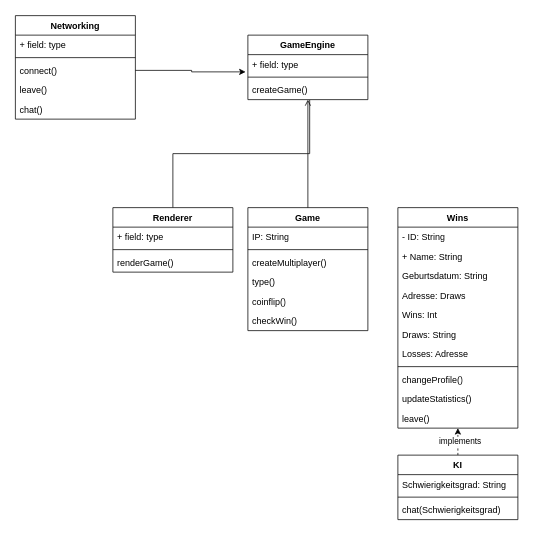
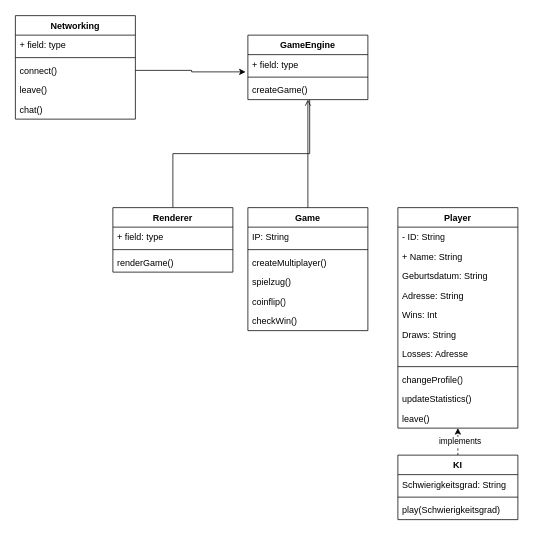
  <mxCell id="0" />
  <mxCell id="1" parent="0" />
  <mxCell id="2" value="Game" style="swimlane;fontStyle=1;align=center;verticalAlign=top;childLayout=stackLayout;horizontal=1;startSize=26;horizontalStack=0;resizeParent=1;resizeParentMax=0;resizeLast=0;collapsible=1;marginBottom=0;whiteSpace=wrap;html=1;" vertex="1" parent="1"><mxGeometry x="330" y="276" width="160" height="164" as="geometry" /></mxCell>
  <mxCell id="3" value="IP: String" style="text;strokeColor=none;fillColor=none;align=left;verticalAlign=top;spacingLeft=4;spacingRight=4;overflow=hidden;rotatable=0;points=[[0,0.5],[1,0.5]];portConstraint=eastwest;whiteSpace=wrap;html=1;" vertex="1" parent="2"><mxGeometry y="26" width="160" height="26" as="geometry" /></mxCell>
  <mxCell id="4" value="" style="line;strokeWidth=1;fillColor=none;align=left;verticalAlign=middle;spacingTop=-1;spacingLeft=3;spacingRight=3;rotatable=0;labelPosition=right;points=[];portConstraint=eastwest;strokeColor=inherit;" vertex="1" parent="2"><mxGeometry y="52" width="160" height="8" as="geometry" /></mxCell>
  <mxCell id="5" value="createMultiplayer()" style="text;strokeColor=none;fillColor=none;align=left;verticalAlign=top;spacingLeft=4;spacingRight=4;overflow=hidden;rotatable=0;points=[[0,0.5],[1,0.5]];portConstraint=eastwest;whiteSpace=wrap;html=1;" vertex="1" parent="2"><mxGeometry y="60" width="160" height="26" as="geometry" /></mxCell>
- <mxCell id="6" value="type()" style="text;strokeColor=none;fillColor=none;align=left;verticalAlign=top;spacingLeft=4;spacingRight=4;overflow=hidden;rotatable=0;points=[[0,0.5],[1,0.5]];portConstraint=eastwest;whiteSpace=wrap;html=1;" vertex="1" parent="2"><mxGeometry y="86" width="160" height="26" as="geometry" /></mxCell>
+ <mxCell id="6" value="spielzug()" style="text;strokeColor=none;fillColor=none;align=left;verticalAlign=top;spacingLeft=4;spacingRight=4;overflow=hidden;rotatable=0;points=[[0,0.5],[1,0.5]];portConstraint=eastwest;whiteSpace=wrap;html=1;" vertex="1" parent="2"><mxGeometry y="86" width="160" height="26" as="geometry" /></mxCell>
  <mxCell id="7" value="coinflip()" style="text;strokeColor=none;fillColor=none;align=left;verticalAlign=top;spacingLeft=4;spacingRight=4;overflow=hidden;rotatable=0;points=[[0,0.5],[1,0.5]];portConstraint=eastwest;whiteSpace=wrap;html=1;" vertex="1" parent="2"><mxGeometry y="112" width="160" height="26" as="geometry" /></mxCell>
  <mxCell id="8" value="checkWin()" style="text;strokeColor=none;fillColor=none;align=left;verticalAlign=top;spacingLeft=4;spacingRight=4;overflow=hidden;rotatable=0;points=[[0,0.5],[1,0.5]];portConstraint=eastwest;whiteSpace=wrap;html=1;" vertex="1" parent="2"><mxGeometry y="138" width="160" height="26" as="geometry" /></mxCell>
  <mxCell id="9" style="edgeStyle=orthogonalEdgeStyle;rounded=0;orthogonalLoop=1;jettySize=auto;html=1;exitX=0.5;exitY=0;exitDx=0;exitDy=0;entryX=0.5;entryY=1;entryDx=0;entryDy=0;endArrow=open;" edge="1" parent="1" source="10" target="14"><mxGeometry relative="1" as="geometry" /></mxCell>
  <mxCell id="10" value="Renderer" style="swimlane;fontStyle=1;align=center;verticalAlign=top;childLayout=stackLayout;horizontal=1;startSize=26;horizontalStack=0;resizeParent=1;resizeParentMax=0;resizeLast=0;collapsible=1;marginBottom=0;whiteSpace=wrap;html=1;" vertex="1" parent="1"><mxGeometry x="150" y="276" width="160" height="86" as="geometry" /></mxCell>
  <mxCell id="11" value="+ field: type" style="text;strokeColor=none;fillColor=none;align=left;verticalAlign=top;spacingLeft=4;spacingRight=4;overflow=hidden;rotatable=0;points=[[0,0.5],[1,0.5]];portConstraint=eastwest;whiteSpace=wrap;html=1;" vertex="1" parent="10"><mxGeometry y="26" width="160" height="26" as="geometry" /></mxCell>
  <mxCell id="12" value="" style="line;strokeWidth=1;fillColor=none;align=left;verticalAlign=middle;spacingTop=-1;spacingLeft=3;spacingRight=3;rotatable=0;labelPosition=right;points=[];portConstraint=eastwest;strokeColor=inherit;" vertex="1" parent="10"><mxGeometry y="52" width="160" height="8" as="geometry" /></mxCell>
  <mxCell id="13" value="renderGame()" style="text;strokeColor=none;fillColor=none;align=left;verticalAlign=top;spacingLeft=4;spacingRight=4;overflow=hidden;rotatable=0;points=[[0,0.5],[1,0.5]];portConstraint=eastwest;whiteSpace=wrap;html=1;" vertex="1" parent="10"><mxGeometry y="60" width="160" height="26" as="geometry" /></mxCell>
  <mxCell id="14" value="GameEngine" style="swimlane;fontStyle=1;align=center;verticalAlign=top;childLayout=stackLayout;horizontal=1;startSize=26;horizontalStack=0;resizeParent=1;resizeParentMax=0;resizeLast=0;collapsible=1;marginBottom=0;whiteSpace=wrap;html=1;" vertex="1" parent="1"><mxGeometry x="330" y="46" width="160" height="86" as="geometry" /></mxCell>
  <mxCell id="15" value="+ field: type" style="text;strokeColor=none;fillColor=none;align=left;verticalAlign=top;spacingLeft=4;spacingRight=4;overflow=hidden;rotatable=0;points=[[0,0.5],[1,0.5]];portConstraint=eastwest;whiteSpace=wrap;html=1;" vertex="1" parent="14"><mxGeometry y="26" width="160" height="26" as="geometry" /></mxCell>
  <mxCell id="16" value="" style="line;strokeWidth=1;fillColor=none;align=left;verticalAlign=middle;spacingTop=-1;spacingLeft=3;spacingRight=3;rotatable=0;labelPosition=right;points=[];portConstraint=eastwest;strokeColor=inherit;" vertex="1" parent="14"><mxGeometry y="52" width="160" height="8" as="geometry" /></mxCell>
  <mxCell id="17" value="createGame()" style="text;strokeColor=none;fillColor=none;align=left;verticalAlign=top;spacingLeft=4;spacingRight=4;overflow=hidden;rotatable=0;points=[[0,0.5],[1,0.5]];portConstraint=eastwest;whiteSpace=wrap;html=1;" vertex="1" parent="14"><mxGeometry y="60" width="160" height="26" as="geometry" /></mxCell>
  <mxCell id="18" style="edgeStyle=orthogonalEdgeStyle;rounded=0;orthogonalLoop=1;jettySize=auto;html=1;exitX=0.5;exitY=0;exitDx=0;exitDy=0;entryX=0.515;entryY=1.018;entryDx=0;entryDy=0;entryPerimeter=0;endArrow=none;" edge="1" parent="1" source="2" target="17"><mxGeometry relative="1" as="geometry" /></mxCell>
- <mxCell id="19" value="Wins" style="swimlane;fontStyle=1;align=center;verticalAlign=top;childLayout=stackLayout;horizontal=1;startSize=26;horizontalStack=0;resizeParent=1;resizeParentMax=0;resizeLast=0;collapsible=1;marginBottom=0;whiteSpace=wrap;html=1;" vertex="1" parent="1"><mxGeometry x="530" y="276" width="160" height="294" as="geometry" /></mxCell>
+ <mxCell id="19" value="Player" style="swimlane;fontStyle=1;align=center;verticalAlign=top;childLayout=stackLayout;horizontal=1;startSize=26;horizontalStack=0;resizeParent=1;resizeParentMax=0;resizeLast=0;collapsible=1;marginBottom=0;whiteSpace=wrap;html=1;" vertex="1" parent="1"><mxGeometry x="530" y="276" width="160" height="294" as="geometry" /></mxCell>
  <mxCell id="20" value="- ID: String" style="text;strokeColor=none;fillColor=none;align=left;verticalAlign=top;spacingLeft=4;spacingRight=4;overflow=hidden;rotatable=0;points=[[0,0.5],[1,0.5]];portConstraint=eastwest;whiteSpace=wrap;html=1;" vertex="1" parent="19"><mxGeometry y="26" width="160" height="26" as="geometry" /></mxCell>
  <mxCell id="21" value="+ Name: String" style="text;strokeColor=none;fillColor=none;align=left;verticalAlign=top;spacingLeft=4;spacingRight=4;overflow=hidden;rotatable=0;points=[[0,0.5],[1,0.5]];portConstraint=eastwest;whiteSpace=wrap;html=1;" vertex="1" parent="19"><mxGeometry y="52" width="160" height="26" as="geometry" /></mxCell>
  <mxCell id="22" value="Geburtsdatum: String" style="text;strokeColor=none;fillColor=none;align=left;verticalAlign=top;spacingLeft=4;spacingRight=4;overflow=hidden;rotatable=0;points=[[0,0.5],[1,0.5]];portConstraint=eastwest;whiteSpace=wrap;html=1;" vertex="1" parent="19"><mxGeometry y="78" width="160" height="26" as="geometry" /></mxCell>
- <mxCell id="23" value="Adresse: Draws" style="text;strokeColor=none;fillColor=none;align=left;verticalAlign=top;spacingLeft=4;spacingRight=4;overflow=hidden;rotatable=0;points=[[0,0.5],[1,0.5]];portConstraint=eastwest;whiteSpace=wrap;html=1;" vertex="1" parent="19"><mxGeometry y="104" width="160" height="26" as="geometry" /></mxCell>
+ <mxCell id="23" value="Adresse: String" style="text;strokeColor=none;fillColor=none;align=left;verticalAlign=top;spacingLeft=4;spacingRight=4;overflow=hidden;rotatable=0;points=[[0,0.5],[1,0.5]];portConstraint=eastwest;whiteSpace=wrap;html=1;" vertex="1" parent="19"><mxGeometry y="104" width="160" height="26" as="geometry" /></mxCell>
  <mxCell id="24" value="Wins: Int" style="text;strokeColor=none;fillColor=none;align=left;verticalAlign=top;spacingLeft=4;spacingRight=4;overflow=hidden;rotatable=0;points=[[0,0.5],[1,0.5]];portConstraint=eastwest;whiteSpace=wrap;html=1;" vertex="1" parent="19"><mxGeometry y="130" width="160" height="26" as="geometry" /></mxCell>
  <mxCell id="25" value="Draws: String" style="text;strokeColor=none;fillColor=none;align=left;verticalAlign=top;spacingLeft=4;spacingRight=4;overflow=hidden;rotatable=0;points=[[0,0.5],[1,0.5]];portConstraint=eastwest;whiteSpace=wrap;html=1;" vertex="1" parent="19"><mxGeometry y="156" width="160" height="26" as="geometry" /></mxCell>
  <mxCell id="26" value="Losses: Adresse" style="text;strokeColor=none;fillColor=none;align=left;verticalAlign=top;spacingLeft=4;spacingRight=4;overflow=hidden;rotatable=0;points=[[0,0.5],[1,0.5]];portConstraint=eastwest;whiteSpace=wrap;html=1;" vertex="1" parent="19"><mxGeometry y="182" width="160" height="26" as="geometry" /></mxCell>
  <mxCell id="27" value="" style="line;strokeWidth=1;fillColor=none;align=left;verticalAlign=middle;spacingTop=-1;spacingLeft=3;spacingRight=3;rotatable=0;labelPosition=right;points=[];portConstraint=eastwest;strokeColor=inherit;" vertex="1" parent="19"><mxGeometry y="208" width="160" height="8" as="geometry" /></mxCell>
  <mxCell id="28" value="changeProfile()" style="text;strokeColor=none;fillColor=none;align=left;verticalAlign=top;spacingLeft=4;spacingRight=4;overflow=hidden;rotatable=0;points=[[0,0.5],[1,0.5]];portConstraint=eastwest;whiteSpace=wrap;html=1;" vertex="1" parent="19"><mxGeometry y="216" width="160" height="26" as="geometry" /></mxCell>
  <mxCell id="29" value="updateStatistics()" style="text;strokeColor=none;fillColor=none;align=left;verticalAlign=top;spacingLeft=4;spacingRight=4;overflow=hidden;rotatable=0;points=[[0,0.5],[1,0.5]];portConstraint=eastwest;whiteSpace=wrap;html=1;" vertex="1" parent="19"><mxGeometry y="242" width="160" height="26" as="geometry" /></mxCell>
  <mxCell id="30" value="leave()" style="text;strokeColor=none;fillColor=none;align=left;verticalAlign=top;spacingLeft=4;spacingRight=4;overflow=hidden;rotatable=0;points=[[0,0.5],[1,0.5]];portConstraint=eastwest;whiteSpace=wrap;html=1;" vertex="1" parent="19"><mxGeometry y="268" width="160" height="26" as="geometry" /></mxCell>
  <mxCell id="31" style="edgeStyle=orthogonalEdgeStyle;rounded=0;orthogonalLoop=1;jettySize=auto;html=1;exitX=0.5;exitY=0;exitDx=0;exitDy=0;entryX=0.5;entryY=1;entryDx=0;entryDy=0;dashed=1;" edge="1" parent="1" source="33" target="19"><mxGeometry relative="1" as="geometry" /></mxCell>
  <mxCell id="32" value="implements" style="edgeLabel;html=1;align=center;verticalAlign=middle;resizable=0;points=[];" vertex="1" connectable="0" parent="31"><mxGeometry x="0.032" y="-2" relative="1" as="geometry"><mxPoint as="offset" /></mxGeometry></mxCell>
  <mxCell id="33" value="KI" style="swimlane;fontStyle=1;align=center;verticalAlign=top;childLayout=stackLayout;horizontal=1;startSize=26;horizontalStack=0;resizeParent=1;resizeParentMax=0;resizeLast=0;collapsible=1;marginBottom=0;whiteSpace=wrap;html=1;" vertex="1" parent="1"><mxGeometry x="530" y="606" width="160" height="86" as="geometry" /></mxCell>
  <mxCell id="34" value="Schwierigkeitsgrad: String" style="text;strokeColor=none;fillColor=none;align=left;verticalAlign=top;spacingLeft=4;spacingRight=4;overflow=hidden;rotatable=0;points=[[0,0.5],[1,0.5]];portConstraint=eastwest;whiteSpace=wrap;html=1;" vertex="1" parent="33"><mxGeometry y="26" width="160" height="26" as="geometry" /></mxCell>
  <mxCell id="35" value="" style="line;strokeWidth=1;fillColor=none;align=left;verticalAlign=middle;spacingTop=-1;spacingLeft=3;spacingRight=3;rotatable=0;labelPosition=right;points=[];portConstraint=eastwest;strokeColor=inherit;" vertex="1" parent="33"><mxGeometry y="52" width="160" height="8" as="geometry" /></mxCell>
- <mxCell id="36" value="chat(Schwierigkeitsgrad)" style="text;strokeColor=none;fillColor=none;align=left;verticalAlign=top;spacingLeft=4;spacingRight=4;overflow=hidden;rotatable=0;points=[[0,0.5],[1,0.5]];portConstraint=eastwest;whiteSpace=wrap;html=1;" vertex="1" parent="33"><mxGeometry y="60" width="160" height="26" as="geometry" /></mxCell>
+ <mxCell id="36" value="play(Schwierigkeitsgrad)" style="text;strokeColor=none;fillColor=none;align=left;verticalAlign=top;spacingLeft=4;spacingRight=4;overflow=hidden;rotatable=0;points=[[0,0.5],[1,0.5]];portConstraint=eastwest;whiteSpace=wrap;html=1;" vertex="1" parent="33"><mxGeometry y="60" width="160" height="26" as="geometry" /></mxCell>
  <mxCell id="37" value="Networking" style="swimlane;fontStyle=1;align=center;verticalAlign=top;childLayout=stackLayout;horizontal=1;startSize=26;horizontalStack=0;resizeParent=1;resizeParentMax=0;resizeLast=0;collapsible=1;marginBottom=0;whiteSpace=wrap;html=1;" vertex="1" parent="1"><mxGeometry x="20" y="20" width="160" height="138" as="geometry" /></mxCell>
  <mxCell id="38" value="+ field: type" style="text;strokeColor=none;fillColor=none;align=left;verticalAlign=top;spacingLeft=4;spacingRight=4;overflow=hidden;rotatable=0;points=[[0,0.5],[1,0.5]];portConstraint=eastwest;whiteSpace=wrap;html=1;" vertex="1" parent="37"><mxGeometry y="26" width="160" height="26" as="geometry" /></mxCell>
  <mxCell id="39" value="" style="line;strokeWidth=1;fillColor=none;align=left;verticalAlign=middle;spacingTop=-1;spacingLeft=3;spacingRight=3;rotatable=0;labelPosition=right;points=[];portConstraint=eastwest;strokeColor=inherit;" vertex="1" parent="37"><mxGeometry y="52" width="160" height="8" as="geometry" /></mxCell>
  <mxCell id="40" value="&lt;div&gt;connect()&lt;/div&gt;" style="text;strokeColor=none;fillColor=none;align=left;verticalAlign=top;spacingLeft=4;spacingRight=4;overflow=hidden;rotatable=0;points=[[0,0.5],[1,0.5]];portConstraint=eastwest;whiteSpace=wrap;html=1;" vertex="1" parent="37"><mxGeometry y="60" width="160" height="26" as="geometry" /></mxCell>
  <mxCell id="41" value="leave()" style="text;strokeColor=none;fillColor=none;align=left;verticalAlign=top;spacingLeft=4;spacingRight=4;overflow=hidden;rotatable=0;points=[[0,0.5],[1,0.5]];portConstraint=eastwest;whiteSpace=wrap;html=1;" vertex="1" parent="37"><mxGeometry y="86" width="160" height="26" as="geometry" /></mxCell>
  <mxCell id="42" value="chat()" style="text;strokeColor=none;fillColor=none;align=left;verticalAlign=top;spacingLeft=4;spacingRight=4;overflow=hidden;rotatable=0;points=[[0,0.5],[1,0.5]];portConstraint=eastwest;whiteSpace=wrap;html=1;" vertex="1" parent="37"><mxGeometry y="112" width="160" height="26" as="geometry" /></mxCell>
  <mxCell id="43" style="edgeStyle=orthogonalEdgeStyle;rounded=0;orthogonalLoop=1;jettySize=auto;html=1;exitX=1;exitY=0.5;exitDx=0;exitDy=0;entryX=-0.019;entryY=0.885;entryDx=0;entryDy=0;entryPerimeter=0;" edge="1" parent="1" source="40" target="15"><mxGeometry relative="1" as="geometry" /></mxCell>
